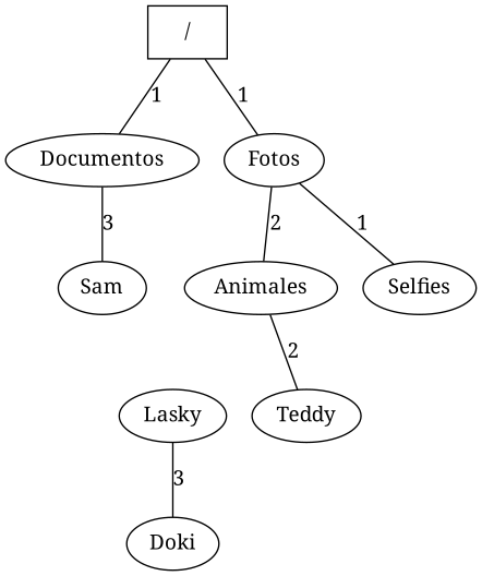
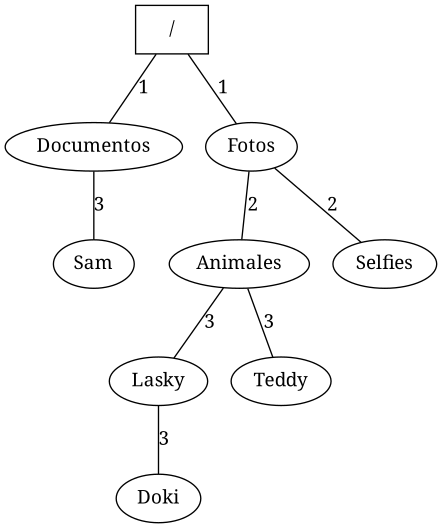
  graph {
    fontname="Noto Serif"
    rankdir=TB
    node [fontname="Noto Serif" shape=ellipse]
    edge [fontname="Noto Serif"]
    "/" [shape=box]
    Documentos
    Fotos
    Sam
    Animales
    Selfies
    Lasky
    Teddy
    Doki
    "/" -- Documentos [label=1]
    "/" -- Fotos [label=1]
    Documentos -- Sam [label=3]
    Fotos -- Animales [label=2]
-   Fotos -- Selfies [label=1]
-   Animales -- Teddy [label=2]
+   Fotos -- Selfies [label=2]
+   Animales -- Lasky [label=3]
+   Animales -- Teddy [label=3]
    Lasky -- Doki [label=3]
  }
